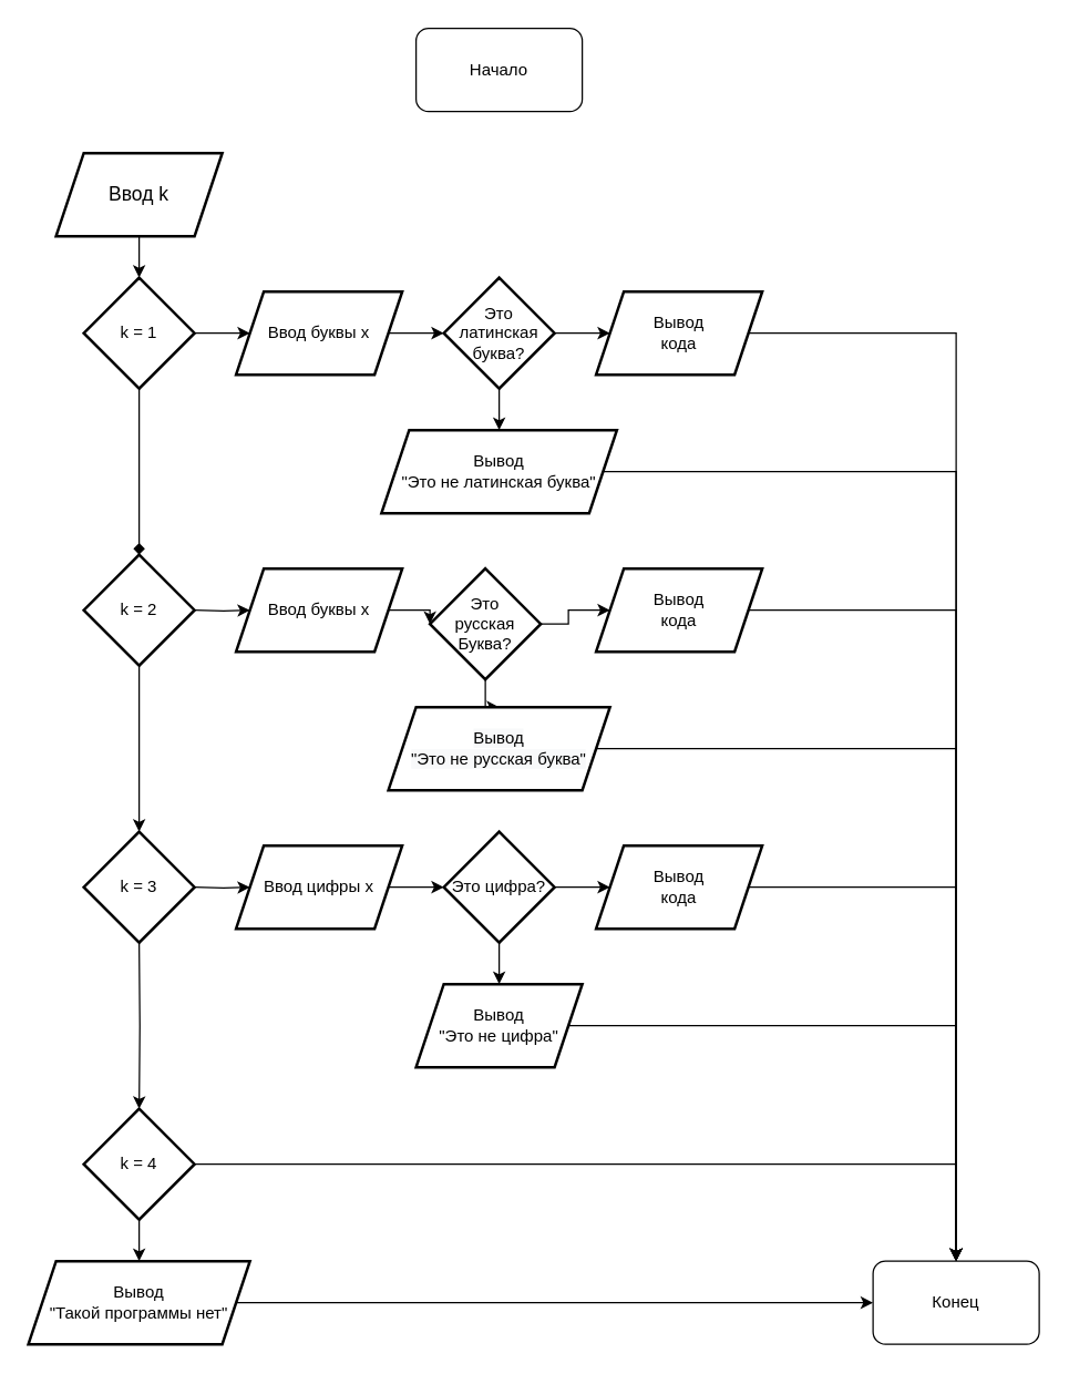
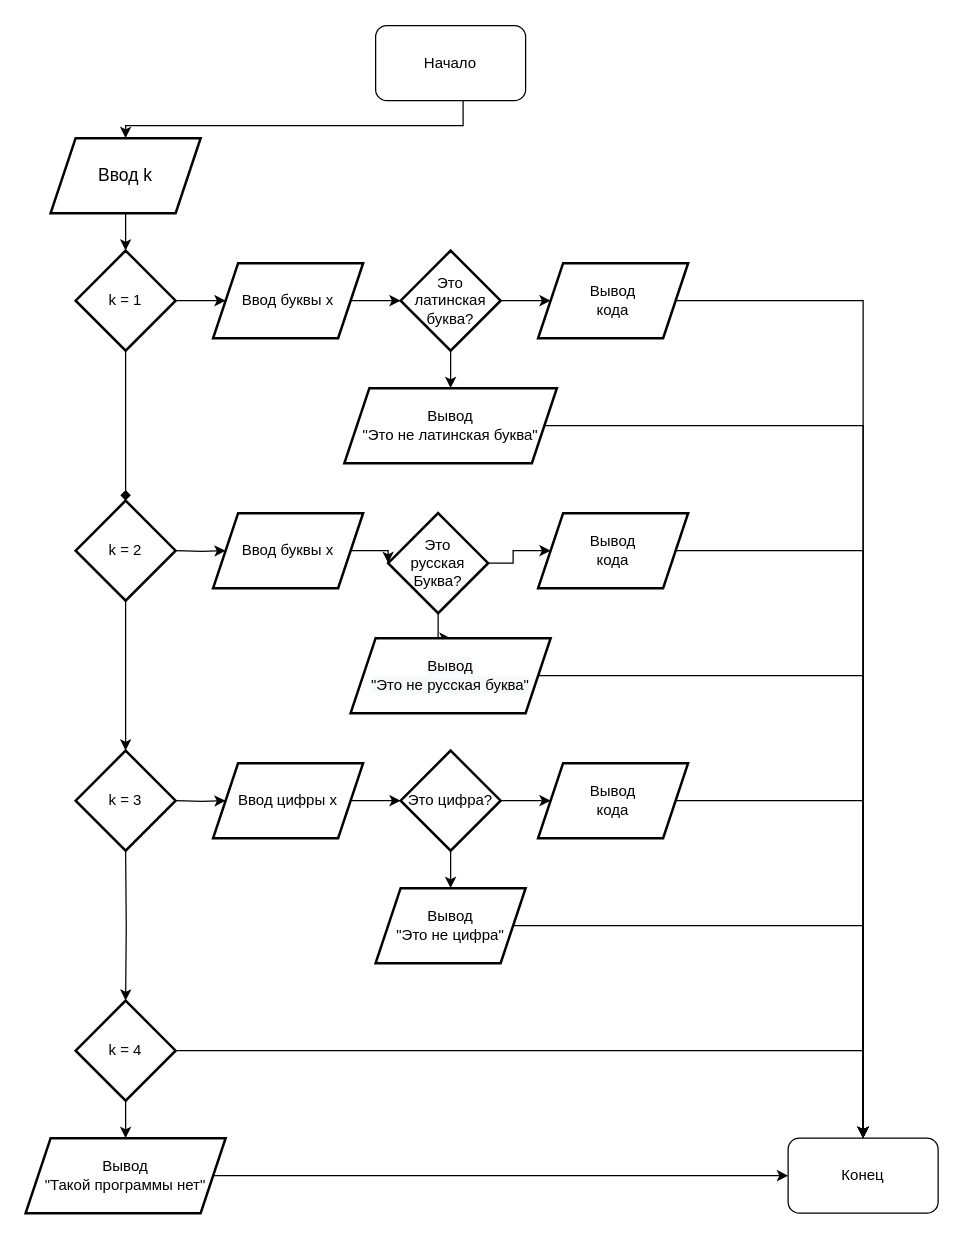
  <mxCell id="0" />
  <mxCell id="1" parent="0" />
+ <mxCell id="2" value="" style="edgeStyle=orthogonalEdgeStyle;rounded=0;orthogonalLoop=1;jettySize=auto;html=1;exitX=0.583;exitY=1;exitDx=0;exitDy=0;exitPerimeter=0;" parent="1" source="46" target="4" edge="1"><mxGeometry relative="1" as="geometry"><mxPoint x="100" y="80" as="sourcePoint" /><Array as="points"><mxPoint x="370" y="100" /><mxPoint x="100" y="100" /></Array></mxGeometry></mxCell>
  <mxCell id="3" value="" style="edgeStyle=orthogonalEdgeStyle;rounded=0;orthogonalLoop=1;jettySize=auto;html=1;" parent="1" source="4" target="7" edge="1"><mxGeometry relative="1" as="geometry" /></mxCell>
  <mxCell id="4" value="Ввод k" style="shape=parallelogram;perimeter=parallelogramPerimeter;whiteSpace=wrap;html=1;fixedSize=1;strokeWidth=2;fontSize=14;" parent="1" vertex="1"><mxGeometry x="40" y="110" width="120" height="60" as="geometry" /></mxCell>
  <mxCell id="5" value="" style="edgeStyle=orthogonalEdgeStyle;rounded=0;orthogonalLoop=1;jettySize=auto;html=1;endArrow=diamond;" parent="1" source="7" target="9" edge="1"><mxGeometry relative="1" as="geometry" /></mxCell>
  <mxCell id="6" value="" style="edgeStyle=orthogonalEdgeStyle;rounded=0;orthogonalLoop=1;jettySize=auto;html=1;" parent="1" source="7" target="15" edge="1"><mxGeometry relative="1" as="geometry" /></mxCell>
  <mxCell id="7" value="k = 1" style="rhombus;whiteSpace=wrap;html=1;strokeWidth=2;" parent="1" vertex="1"><mxGeometry x="60" y="200" width="80" height="80" as="geometry" /></mxCell>
  <mxCell id="8" value="" style="edgeStyle=orthogonalEdgeStyle;rounded=0;orthogonalLoop=1;jettySize=auto;html=1;" parent="1" source="9" target="10" edge="1"><mxGeometry relative="1" as="geometry" /></mxCell>
  <mxCell id="9" value="k = 2" style="rhombus;whiteSpace=wrap;html=1;strokeWidth=2;" parent="1" vertex="1"><mxGeometry x="60" y="400" width="80" height="80" as="geometry" /></mxCell>
  <mxCell id="10" value="k = 3" style="rhombus;whiteSpace=wrap;html=1;strokeWidth=2;" parent="1" vertex="1"><mxGeometry x="60" y="600" width="80" height="80" as="geometry" /></mxCell>
  <mxCell id="11" value="" style="edgeStyle=orthogonalEdgeStyle;rounded=0;orthogonalLoop=1;jettySize=auto;html=1;" parent="1" target="13" edge="1"><mxGeometry relative="1" as="geometry"><mxPoint x="100" y="680" as="sourcePoint" /></mxGeometry></mxCell>
  <mxCell id="12" value="" style="edgeStyle=orthogonalEdgeStyle;rounded=0;orthogonalLoop=1;jettySize=auto;html=1;fontSize=14;" parent="1" source="13" target="44" edge="1"><mxGeometry relative="1" as="geometry" /></mxCell>
  <mxCell id="13" value="k = 4" style="rhombus;whiteSpace=wrap;html=1;strokeWidth=2;" parent="1" vertex="1"><mxGeometry x="60" y="800" width="80" height="80" as="geometry" /></mxCell>
  <mxCell id="14" value="" style="edgeStyle=orthogonalEdgeStyle;rounded=0;orthogonalLoop=1;jettySize=auto;html=1;" parent="1" source="15" target="18" edge="1"><mxGeometry relative="1" as="geometry" /></mxCell>
  <mxCell id="15" value="Ввод буквы x" style="shape=parallelogram;perimeter=parallelogramPerimeter;whiteSpace=wrap;html=1;fixedSize=1;strokeWidth=2;" parent="1" vertex="1"><mxGeometry x="170" y="210" width="120" height="60" as="geometry" /></mxCell>
  <mxCell id="16" value="" style="edgeStyle=orthogonalEdgeStyle;rounded=0;orthogonalLoop=1;jettySize=auto;html=1;" parent="1" source="18" target="19" edge="1"><mxGeometry relative="1" as="geometry" /></mxCell>
  <mxCell id="17" value="" style="edgeStyle=orthogonalEdgeStyle;rounded=0;orthogonalLoop=1;jettySize=auto;html=1;" parent="1" source="18" target="20" edge="1"><mxGeometry relative="1" as="geometry" /></mxCell>
  <mxCell id="18" value="Это латинская буква?" style="rhombus;whiteSpace=wrap;html=1;strokeWidth=2;" parent="1" vertex="1"><mxGeometry x="320" y="200" width="80" height="80" as="geometry" /></mxCell>
  <mxCell id="19" value="Вывод&lt;br&gt;кода" style="shape=parallelogram;perimeter=parallelogramPerimeter;whiteSpace=wrap;html=1;fixedSize=1;strokeWidth=2;" parent="1" vertex="1"><mxGeometry x="430" y="210" width="120" height="60" as="geometry" /></mxCell>
  <mxCell id="20" value="Вывод&lt;br&gt;&quot;Это не латинская буква&quot;" style="shape=parallelogram;perimeter=parallelogramPerimeter;whiteSpace=wrap;html=1;fixedSize=1;strokeWidth=2;" parent="1" vertex="1"><mxGeometry x="275" y="310" width="170" height="60" as="geometry" /></mxCell>
  <mxCell id="21" value="" style="edgeStyle=orthogonalEdgeStyle;rounded=0;orthogonalLoop=1;jettySize=auto;html=1;" parent="1" target="23" edge="1"><mxGeometry relative="1" as="geometry"><mxPoint x="140" y="440" as="sourcePoint" /></mxGeometry></mxCell>
  <mxCell id="22" value="" style="edgeStyle=orthogonalEdgeStyle;rounded=0;orthogonalLoop=1;jettySize=auto;html=1;" parent="1" source="23" target="26" edge="1"><mxGeometry relative="1" as="geometry" /></mxCell>
  <mxCell id="23" value="Ввод буквы x" style="shape=parallelogram;perimeter=parallelogramPerimeter;whiteSpace=wrap;html=1;fixedSize=1;strokeWidth=2;" parent="1" vertex="1"><mxGeometry x="170" y="410" width="120" height="60" as="geometry" /></mxCell>
  <mxCell id="24" value="" style="edgeStyle=orthogonalEdgeStyle;rounded=0;orthogonalLoop=1;jettySize=auto;html=1;" parent="1" source="26" target="27" edge="1"><mxGeometry relative="1" as="geometry" /></mxCell>
  <mxCell id="25" value="" style="edgeStyle=orthogonalEdgeStyle;rounded=0;orthogonalLoop=1;jettySize=auto;html=1;" parent="1" source="26" target="28" edge="1"><mxGeometry relative="1" as="geometry" /></mxCell>
  <mxCell id="26" value="Это&lt;br&gt;русская Буква?" style="rhombus;whiteSpace=wrap;html=1;strokeWidth=2;" parent="1" vertex="1"><mxGeometry x="310" y="410" width="80" height="80" as="geometry" /></mxCell>
  <mxCell id="27" value="Вывод&lt;br&gt;кода" style="shape=parallelogram;perimeter=parallelogramPerimeter;whiteSpace=wrap;html=1;fixedSize=1;strokeWidth=2;" parent="1" vertex="1"><mxGeometry x="430" y="410" width="120" height="60" as="geometry" /></mxCell>
  <mxCell id="28" value="&lt;span style=&quot;color: rgb(0, 0, 0); font-family: Helvetica; font-size: 12px; font-style: normal; font-variant-ligatures: normal; font-variant-caps: normal; font-weight: 400; letter-spacing: normal; orphans: 2; text-align: center; text-indent: 0px; text-transform: none; widows: 2; word-spacing: 0px; -webkit-text-stroke-width: 0px; background-color: rgb(248, 249, 250); text-decoration-thickness: initial; text-decoration-style: initial; text-decoration-color: initial; float: none; display: inline !important;&quot;&gt;Вывод&lt;/span&gt;&lt;br style=&quot;color: rgb(0, 0, 0); font-family: Helvetica; font-size: 12px; font-style: normal; font-variant-ligatures: normal; font-variant-caps: normal; font-weight: 400; letter-spacing: normal; orphans: 2; text-align: center; text-indent: 0px; text-transform: none; widows: 2; word-spacing: 0px; -webkit-text-stroke-width: 0px; background-color: rgb(248, 249, 250); text-decoration-thickness: initial; text-decoration-style: initial; text-decoration-color: initial;&quot;&gt;&lt;span style=&quot;color: rgb(0, 0, 0); font-family: Helvetica; font-size: 12px; font-style: normal; font-variant-ligatures: normal; font-variant-caps: normal; font-weight: 400; letter-spacing: normal; orphans: 2; text-align: center; text-indent: 0px; text-transform: none; widows: 2; word-spacing: 0px; -webkit-text-stroke-width: 0px; background-color: rgb(248, 249, 250); text-decoration-thickness: initial; text-decoration-style: initial; text-decoration-color: initial; float: none; display: inline !important;&quot;&gt;&quot;Это не русская буква&quot;&lt;/span&gt;" style="shape=parallelogram;perimeter=parallelogramPerimeter;whiteSpace=wrap;html=1;fixedSize=1;strokeWidth=2;" parent="1" vertex="1"><mxGeometry x="280" y="510" width="160" height="60" as="geometry" /></mxCell>
  <mxCell id="29" value="" style="edgeStyle=orthogonalEdgeStyle;rounded=0;orthogonalLoop=1;jettySize=auto;html=1;" parent="1" target="31" edge="1"><mxGeometry relative="1" as="geometry"><mxPoint x="140" y="640" as="sourcePoint" /></mxGeometry></mxCell>
  <mxCell id="30" value="" style="edgeStyle=orthogonalEdgeStyle;rounded=0;orthogonalLoop=1;jettySize=auto;html=1;" parent="1" source="31" target="34" edge="1"><mxGeometry relative="1" as="geometry" /></mxCell>
  <mxCell id="31" value="Ввод цифры x" style="shape=parallelogram;perimeter=parallelogramPerimeter;whiteSpace=wrap;html=1;fixedSize=1;strokeWidth=2;" parent="1" vertex="1"><mxGeometry x="170" y="610" width="120" height="60" as="geometry" /></mxCell>
  <mxCell id="32" value="" style="edgeStyle=orthogonalEdgeStyle;rounded=0;orthogonalLoop=1;jettySize=auto;html=1;" parent="1" source="34" target="35" edge="1"><mxGeometry relative="1" as="geometry" /></mxCell>
  <mxCell id="33" value="" style="edgeStyle=orthogonalEdgeStyle;rounded=0;orthogonalLoop=1;jettySize=auto;html=1;" parent="1" source="34" target="36" edge="1"><mxGeometry relative="1" as="geometry" /></mxCell>
  <mxCell id="34" value="Это цифра?" style="rhombus;whiteSpace=wrap;html=1;strokeWidth=2;" parent="1" vertex="1"><mxGeometry x="320" y="600" width="80" height="80" as="geometry" /></mxCell>
  <mxCell id="35" value="Вывод&lt;br&gt;кода" style="shape=parallelogram;perimeter=parallelogramPerimeter;whiteSpace=wrap;html=1;fixedSize=1;strokeWidth=2;" parent="1" vertex="1"><mxGeometry x="430" y="610" width="120" height="60" as="geometry" /></mxCell>
  <mxCell id="36" value="Вывод&lt;br&gt;&quot;Это не цифра&quot;" style="shape=parallelogram;perimeter=parallelogramPerimeter;whiteSpace=wrap;html=1;fixedSize=1;strokeWidth=2;" parent="1" vertex="1"><mxGeometry x="300" y="710" width="120" height="60" as="geometry" /></mxCell>
  <mxCell id="37" value="" style="endArrow=classic;html=1;rounded=0;entryX=0.5;entryY=0;entryDx=0;entryDy=0;entryPerimeter=0;" parent="1" edge="1"><mxGeometry width="50" height="50" relative="1" as="geometry"><mxPoint x="140" y="840" as="sourcePoint" /><mxPoint x="690" y="910" as="targetPoint" /><Array as="points"><mxPoint x="690" y="840" /></Array></mxGeometry></mxCell>
  <mxCell id="38" value="" style="endArrow=classic;html=1;rounded=0;exitX=1;exitY=0.5;exitDx=0;exitDy=0;entryX=0.5;entryY=0;entryDx=0;entryDy=0;entryPerimeter=0;" parent="1" source="19" edge="1"><mxGeometry width="50" height="50" relative="1" as="geometry"><mxPoint x="570" y="240" as="sourcePoint" /><mxPoint x="690" y="910" as="targetPoint" /><Array as="points"><mxPoint x="690" y="240" /></Array></mxGeometry></mxCell>
  <mxCell id="39" value="" style="endArrow=classic;html=1;rounded=0;exitX=1;exitY=0.5;exitDx=0;exitDy=0;entryX=0.5;entryY=0;entryDx=0;entryDy=0;entryPerimeter=0;" parent="1" source="20" edge="1"><mxGeometry width="50" height="50" relative="1" as="geometry"><mxPoint x="410" y="339.5" as="sourcePoint" /><mxPoint x="690" y="910" as="targetPoint" /><Array as="points"><mxPoint x="690" y="340" /></Array></mxGeometry></mxCell>
  <mxCell id="40" value="" style="endArrow=classic;html=1;rounded=0;exitX=1;exitY=0.5;exitDx=0;exitDy=0;entryX=0.5;entryY=0;entryDx=0;entryDy=0;entryPerimeter=0;" parent="1" source="28" edge="1"><mxGeometry width="50" height="50" relative="1" as="geometry"><mxPoint x="470" y="540" as="sourcePoint" /><mxPoint x="690" y="910" as="targetPoint" /><Array as="points"><mxPoint x="550" y="540" /><mxPoint x="690" y="540" /></Array></mxGeometry></mxCell>
  <mxCell id="41" value="" style="endArrow=classic;html=1;rounded=0;exitX=1;exitY=0.5;exitDx=0;exitDy=0;entryX=0.5;entryY=0;entryDx=0;entryDy=0;entryPerimeter=0;" parent="1" source="27" edge="1"><mxGeometry width="50" height="50" relative="1" as="geometry"><mxPoint x="570" y="440" as="sourcePoint" /><mxPoint x="690" y="910" as="targetPoint" /><Array as="points"><mxPoint x="690" y="440" /></Array></mxGeometry></mxCell>
  <mxCell id="42" value="" style="endArrow=classic;html=1;rounded=0;exitX=1;exitY=0.5;exitDx=0;exitDy=0;entryX=0.5;entryY=0;entryDx=0;entryDy=0;entryPerimeter=0;" parent="1" source="36" edge="1"><mxGeometry width="50" height="50" relative="1" as="geometry"><mxPoint x="420" y="740" as="sourcePoint" /><mxPoint x="690" y="910" as="targetPoint" /><Array as="points"><mxPoint x="690" y="740" /></Array></mxGeometry></mxCell>
  <mxCell id="43" value="" style="endArrow=classic;html=1;rounded=0;exitX=1;exitY=0.5;exitDx=0;exitDy=0;entryX=0.5;entryY=0;entryDx=0;entryDy=0;entryPerimeter=0;" parent="1" source="35" edge="1"><mxGeometry width="50" height="50" relative="1" as="geometry"><mxPoint x="580" y="640" as="sourcePoint" /><mxPoint x="690" y="910" as="targetPoint" /><Array as="points"><mxPoint x="690" y="640" /></Array></mxGeometry></mxCell>
  <mxCell id="44" value="Вывод&lt;br&gt;&quot;Такой программы нет&quot;" style="shape=parallelogram;perimeter=parallelogramPerimeter;whiteSpace=wrap;html=1;fixedSize=1;strokeWidth=2;" parent="1" vertex="1"><mxGeometry x="20" y="910" width="160" height="60" as="geometry" /></mxCell>
  <mxCell id="45" value="" style="endArrow=classic;html=1;rounded=0;fontSize=14;entryX=0;entryY=0.5;entryDx=0;entryDy=0;entryPerimeter=0;exitX=1;exitY=0.5;exitDx=0;exitDy=0;" parent="1" source="44" target="47" edge="1"><mxGeometry width="50" height="50" relative="1" as="geometry"><mxPoint x="240" y="939.5" as="sourcePoint" /><mxPoint x="640" y="940" as="targetPoint" /></mxGeometry></mxCell>
  <mxCell id="46" value="Начало" style="rounded=1;whiteSpace=wrap;html=1;" vertex="1" parent="1"><mxGeometry x="300" y="20" width="120" height="60" as="geometry" /></mxCell>
  <mxCell id="47" value="Конец" style="rounded=1;whiteSpace=wrap;html=1;" vertex="1" parent="1"><mxGeometry x="630" y="910" width="120" height="60" as="geometry" /></mxCell>
